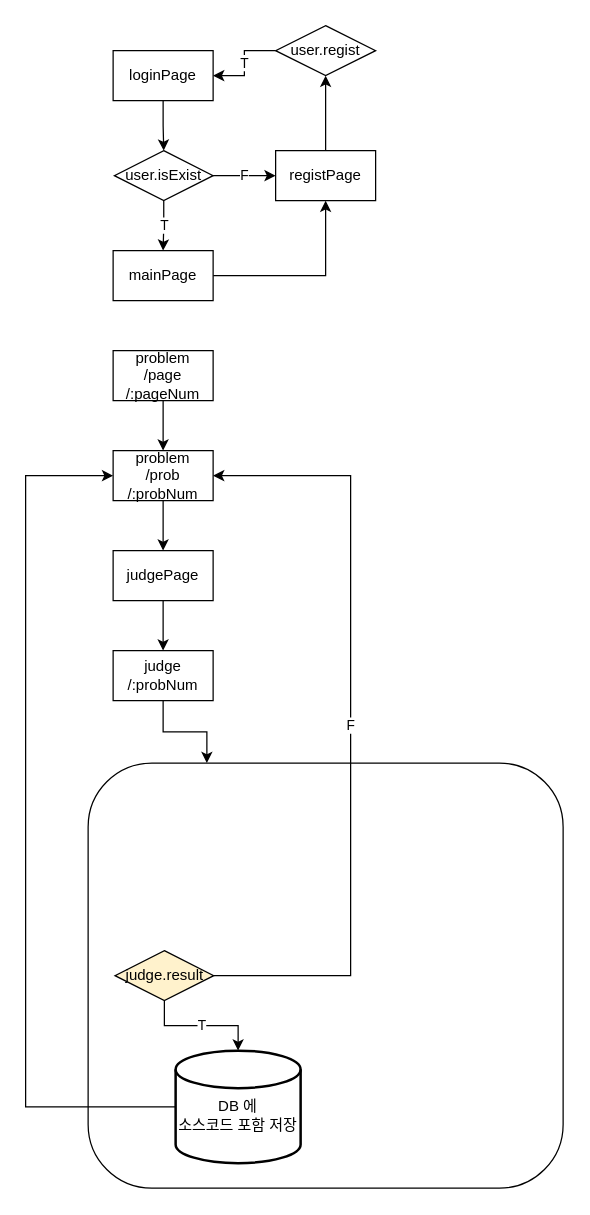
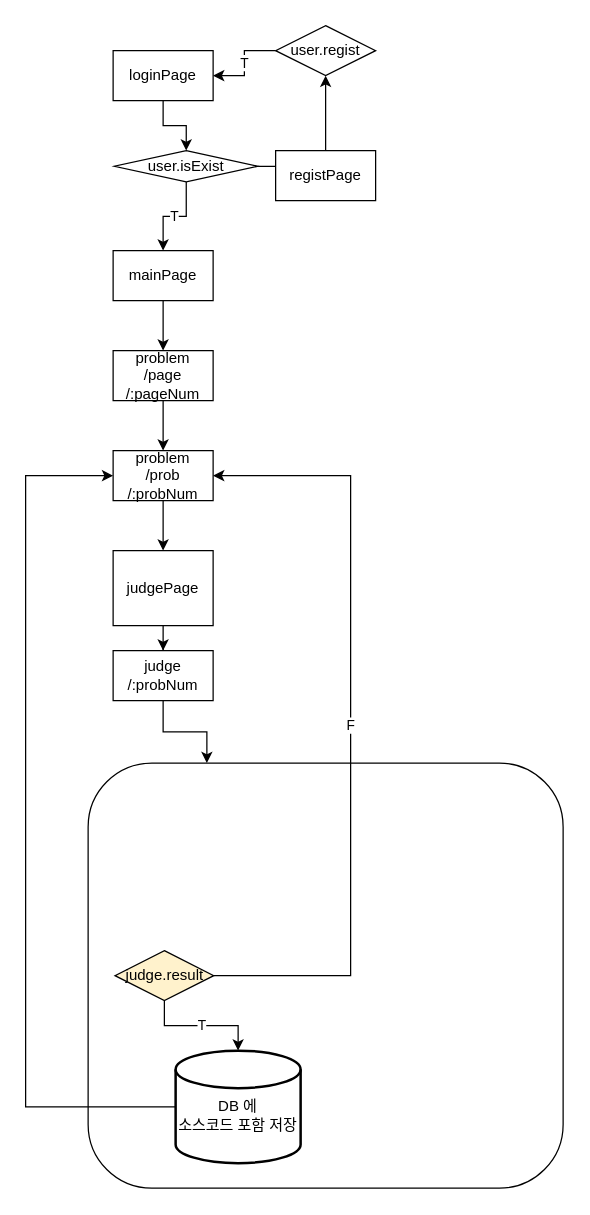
  <mxCell id="0" />
  <mxCell id="1" parent="0" />
  <mxCell id="2" style="edgeStyle=orthogonalEdgeStyle;rounded=0;orthogonalLoop=1;jettySize=auto;html=1;entryX=0.5;entryY=0;entryDx=0;entryDy=0;" edge="1" parent="1" source="3" target="6"><mxGeometry relative="1" as="geometry" /></mxCell>
  <mxCell id="3" value="loginPage" style="rounded=0;whiteSpace=wrap;html=1;" vertex="1" parent="1"><mxGeometry x="90" y="40" width="80" height="40" as="geometry" /></mxCell>
  <mxCell id="4" value="T" style="edgeStyle=orthogonalEdgeStyle;rounded=0;orthogonalLoop=1;jettySize=auto;html=1;" edge="1" parent="1" source="6" target="8"><mxGeometry relative="1" as="geometry" /></mxCell>
  <mxCell id="5" value="F" style="edgeStyle=orthogonalEdgeStyle;rounded=0;orthogonalLoop=1;jettySize=auto;html=1;" edge="1" parent="1" source="6"><mxGeometry relative="1" as="geometry"><mxPoint x="220" y="140" as="targetPoint" /></mxGeometry></mxCell>
- <mxCell id="6" value="user.isExist" style="rhombus;whiteSpace=wrap;html=1;" vertex="1" parent="1"><mxGeometry x="91" y="120" width="79" height="40" as="geometry" /></mxCell>
- <mxCell id="7" style="edgeStyle=orthogonalEdgeStyle;rounded=0;orthogonalLoop=1;jettySize=auto;html=1;" edge="1" parent="1" source="8" target="10"><mxGeometry relative="1" as="geometry" /></mxCell>
+ <mxCell id="6" value="user.isExist" style="rhombus;whiteSpace=wrap;html=1;" vertex="1" parent="1"><mxGeometry x="91" y="120" width="115" height="25" as="geometry" /></mxCell>
+ <mxCell id="7" style="edgeStyle=orthogonalEdgeStyle;rounded=0;orthogonalLoop=1;jettySize=auto;html=1;entryX=0.5;entryY=0;entryDx=0;entryDy=0;" edge="1" parent="1" source="8" target="14"><mxGeometry relative="1" as="geometry" /></mxCell>
  <mxCell id="8" value="mainPage" style="rounded=0;whiteSpace=wrap;html=1;" vertex="1" parent="1"><mxGeometry x="90" y="200" width="80" height="40" as="geometry" /></mxCell>
  <mxCell id="9" value="" style="edgeStyle=orthogonalEdgeStyle;rounded=0;orthogonalLoop=1;jettySize=auto;html=1;" edge="1" parent="1" source="10" target="12"><mxGeometry relative="1" as="geometry" /></mxCell>
  <mxCell id="10" value="registPage" style="rounded=0;whiteSpace=wrap;html=1;" vertex="1" parent="1"><mxGeometry x="220" y="120" width="80" height="40" as="geometry" /></mxCell>
  <mxCell id="11" value="T" style="edgeStyle=orthogonalEdgeStyle;rounded=0;orthogonalLoop=1;jettySize=auto;html=1;entryX=1;entryY=0.5;entryDx=0;entryDy=0;" edge="1" parent="1" source="12" target="3"><mxGeometry relative="1" as="geometry" /></mxCell>
  <mxCell id="12" value="user.regist" style="rhombus;whiteSpace=wrap;html=1;rounded=0;" vertex="1" parent="1"><mxGeometry x="220" y="20" width="80" height="40" as="geometry" /></mxCell>
  <mxCell id="13" style="edgeStyle=orthogonalEdgeStyle;rounded=0;orthogonalLoop=1;jettySize=auto;html=1;entryX=0.5;entryY=0;entryDx=0;entryDy=0;" edge="1" parent="1" source="14" target="16"><mxGeometry relative="1" as="geometry" /></mxCell>
  <mxCell id="14" value="problem&lt;br&gt;/page&lt;br&gt;/:pageNum" style="rounded=0;whiteSpace=wrap;html=1;" vertex="1" parent="1"><mxGeometry x="90" y="280" width="80" height="40" as="geometry" /></mxCell>
  <mxCell id="15" style="edgeStyle=orthogonalEdgeStyle;rounded=0;orthogonalLoop=1;jettySize=auto;html=1;entryX=0.5;entryY=0;entryDx=0;entryDy=0;" edge="1" parent="1" source="16" target="18"><mxGeometry relative="1" as="geometry" /></mxCell>
  <mxCell id="16" value="problem&lt;br&gt;/prob&lt;br&gt;/:probNum" style="rounded=0;whiteSpace=wrap;html=1;" vertex="1" parent="1"><mxGeometry x="90" y="360" width="80" height="40" as="geometry" /></mxCell>
  <mxCell id="17" style="edgeStyle=orthogonalEdgeStyle;rounded=0;orthogonalLoop=1;jettySize=auto;html=1;entryX=0.5;entryY=0;entryDx=0;entryDy=0;" edge="1" parent="1" source="18" target="20"><mxGeometry relative="1" as="geometry" /></mxCell>
- <mxCell id="18" value="judgePage" style="rounded=0;whiteSpace=wrap;html=1;" vertex="1" parent="1"><mxGeometry x="90" y="440" width="80" height="40" as="geometry" /></mxCell>
+ <mxCell id="18" value="judgePage" style="rounded=0;whiteSpace=wrap;html=1;" vertex="1" parent="1"><mxGeometry x="90" y="440" width="80" height="60" as="geometry" /></mxCell>
  <mxCell id="19" style="edgeStyle=orthogonalEdgeStyle;rounded=0;orthogonalLoop=1;jettySize=auto;html=1;entryX=0.25;entryY=0;entryDx=0;entryDy=0;" edge="1" parent="1" source="20" target="21"><mxGeometry relative="1" as="geometry" /></mxCell>
  <mxCell id="20" value="judge&lt;br&gt;/:probNum" style="rounded=0;whiteSpace=wrap;html=1;" vertex="1" parent="1"><mxGeometry x="90" y="520" width="80" height="40" as="geometry" /></mxCell>
  <mxCell id="21" value="" style="rounded=1;whiteSpace=wrap;html=1;" vertex="1" parent="1"><mxGeometry x="70" y="610" width="380" height="340" as="geometry" /></mxCell>
  <mxCell id="22" value="F" style="edgeStyle=orthogonalEdgeStyle;rounded=0;orthogonalLoop=1;jettySize=auto;html=1;entryX=1;entryY=0.5;entryDx=0;entryDy=0;" edge="1" parent="1" source="24" target="16"><mxGeometry relative="1" as="geometry"><mxPoint x="210" y="780" as="targetPoint" /><Array as="points"><mxPoint x="280" y="780" /><mxPoint x="280" y="380" /></Array></mxGeometry></mxCell>
  <mxCell id="23" value="T" style="edgeStyle=orthogonalEdgeStyle;rounded=0;orthogonalLoop=1;jettySize=auto;html=1;" edge="1" parent="1" source="24" target="26"><mxGeometry relative="1" as="geometry" /></mxCell>
  <mxCell id="24" value="judge.result" style="rhombus;whiteSpace=wrap;html=1;fillColor=#fff2cc;" vertex="1" parent="1"><mxGeometry x="91.5" y="760" width="79" height="40" as="geometry" /></mxCell>
  <mxCell id="25" style="edgeStyle=orthogonalEdgeStyle;rounded=0;orthogonalLoop=1;jettySize=auto;html=1;entryX=0;entryY=0.5;entryDx=0;entryDy=0;" edge="1" parent="1" source="26" target="16"><mxGeometry relative="1" as="geometry"><Array as="points"><mxPoint x="20" y="885" /><mxPoint x="20" y="380" /></Array></mxGeometry></mxCell>
  <mxCell id="26" value="&lt;br&gt;DB 에&lt;br&gt;소스코드 포함 저장" style="strokeWidth=2;html=1;shape=mxgraph.flowchart.database;whiteSpace=wrap;" vertex="1" parent="1"><mxGeometry x="140" y="840" width="100" height="90" as="geometry" /></mxCell>
